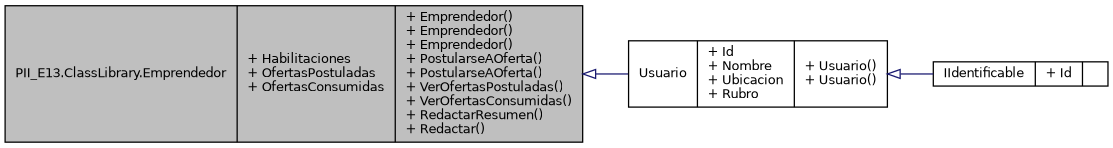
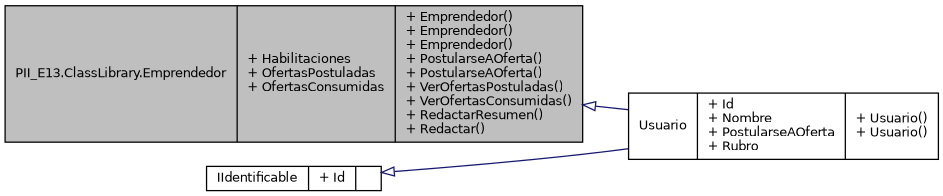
  digraph {
    rankdir=LR
    node [color=black fillcolor=white fontname=Helvetica fontsize=10 shape=record style=filled]
    edge [arrowtail=onormal color=midnightblue dir=back fontname=Helvetica fontsize=10 labelfontname=Helvetica labelfontsize=10 style=solid]
    n1 [fillcolor=grey75 fontcolor=black height=0.2 label="{PII_E13.ClassLibrary.Emprendedor\n|+ Habilitaciones\l+ OfertasPostuladas\l+ OfertasConsumidas\l|+ Emprendedor()\l+ Emprendedor()\l+ Emprendedor()\l+ PostularseAOferta()\l+ PostularseAOferta()\l+ VerOfertasPostuladas()\l+ VerOfertasConsumidas()\l+ RedactarResumen()\l+ Redactar()\l}" width=0.4]
-   n2 [height=0.2 label="{Usuario\n|+ Id\l+ Nombre\l+ Ubicacion\l+ Rubro\l|+ Usuario()\l+ Usuario()\l}" width=0.4]
+   n2 [height=0.2 label="{Usuario\n|+ Id\l+ Nombre\l+ PostularseAOferta\l+ Rubro\l|+ Usuario()\l+ Usuario()\l}" width=0.4]
    n3 [height=0.2 label="{IIdentificable\n|+ Id\l|}" width=0.4]
    n1 -> n2
-   n2 -> n3
+   n3 -> n2
  }
